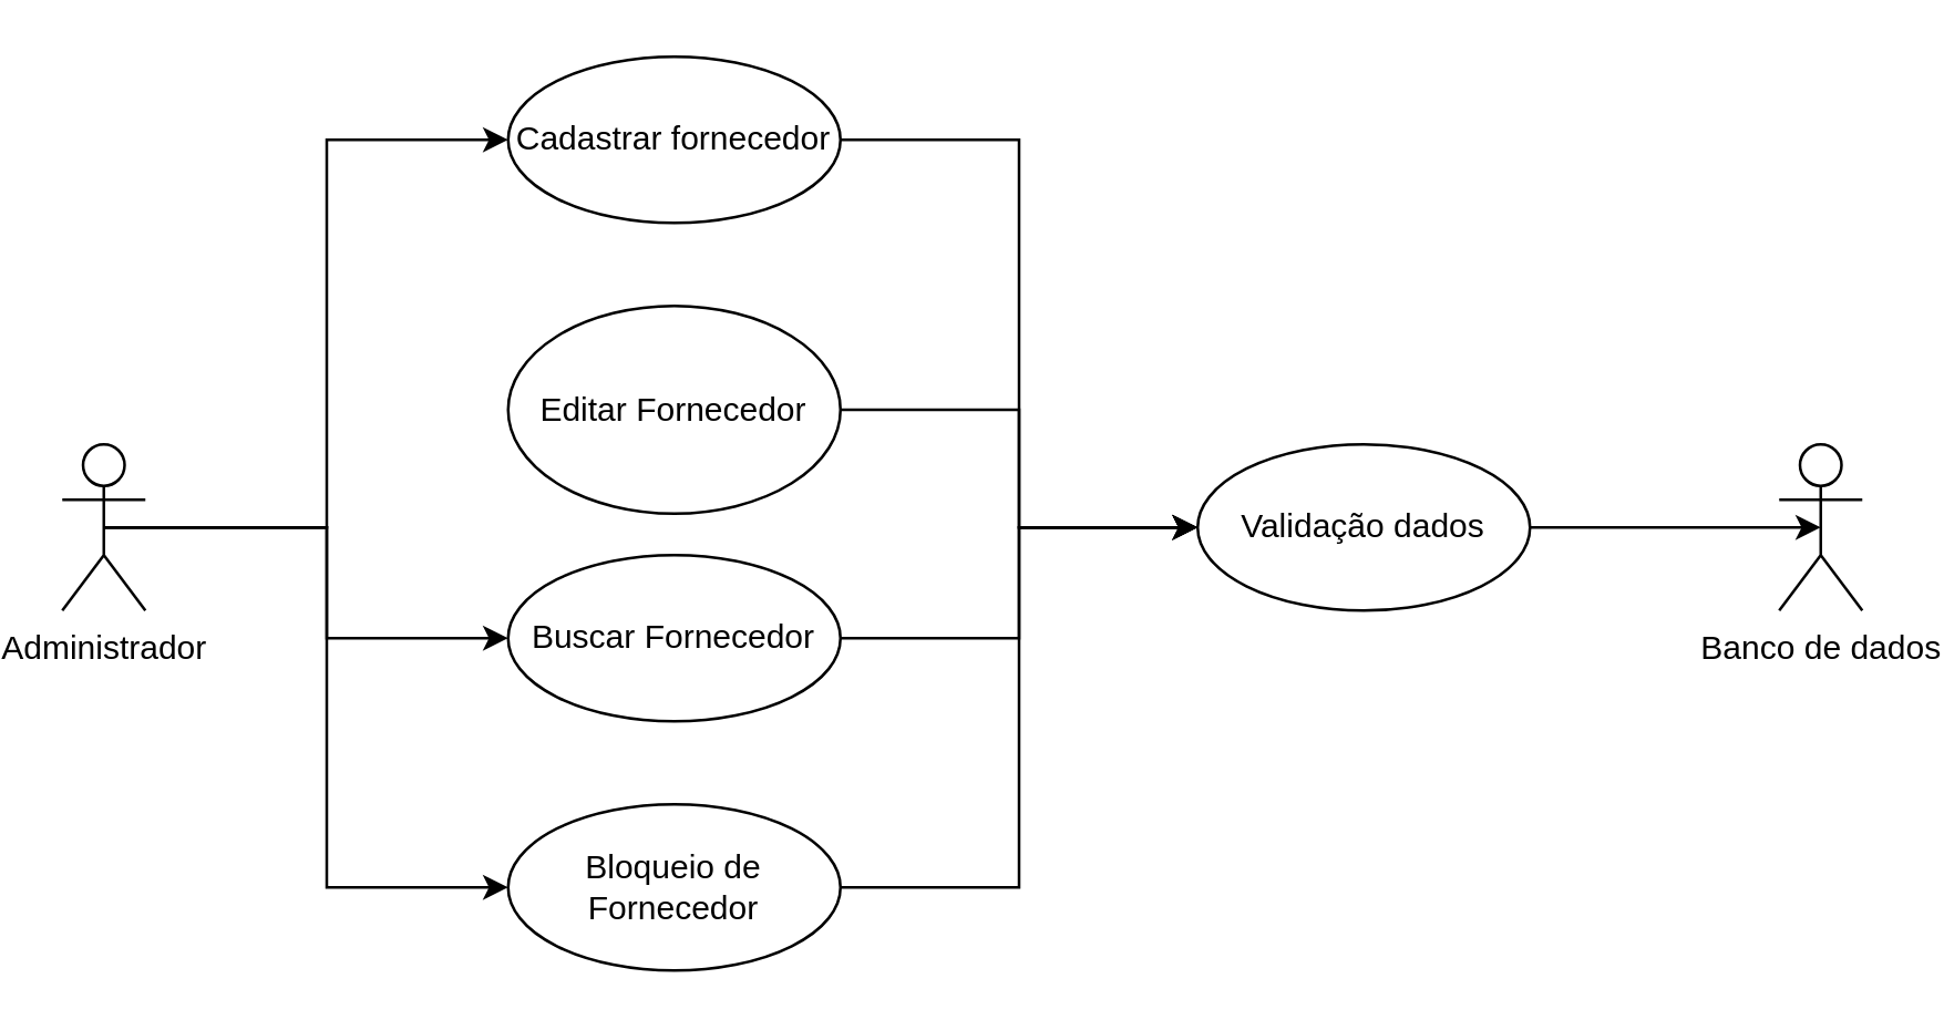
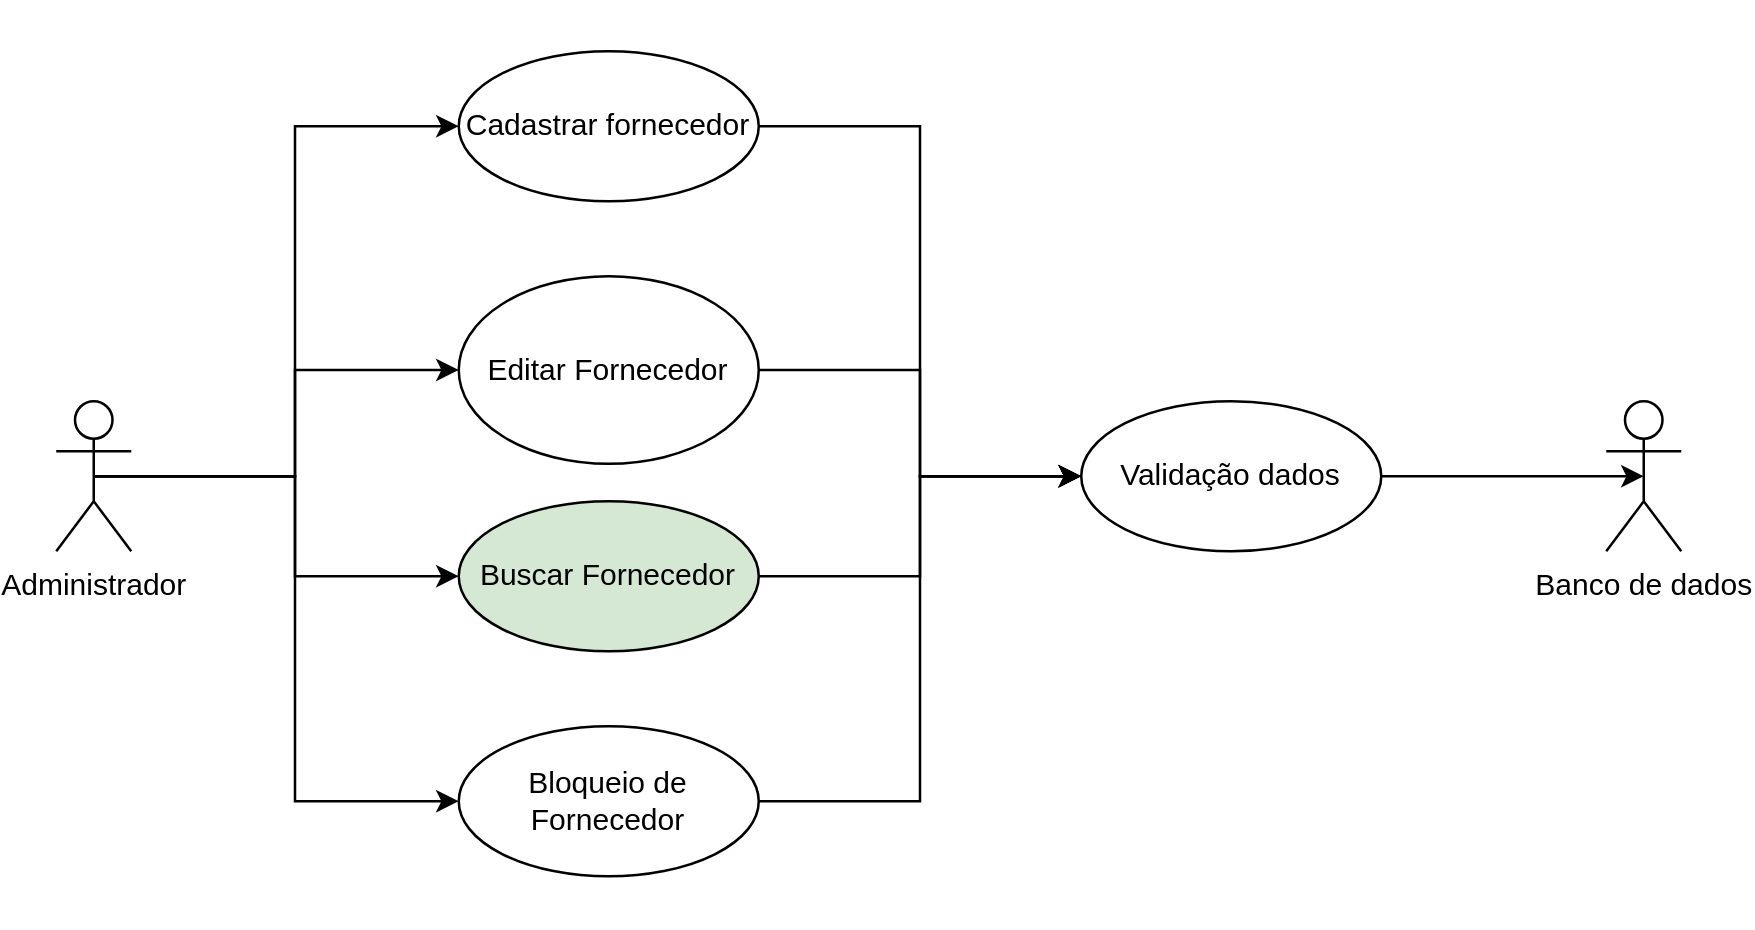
  <mxCell id="0" />
  <mxCell id="1" parent="0" />
  <mxCell id="2" style="edgeStyle=orthogonalEdgeStyle;rounded=0;orthogonalLoop=1;jettySize=auto;html=1;exitX=0.5;exitY=0.5;exitDx=0;exitDy=0;exitPerimeter=0;entryX=0;entryY=0.5;entryDx=0;entryDy=0;" edge="1" parent="1" source="6" target="8"><mxGeometry relative="1" as="geometry" /></mxCell>
+ <mxCell id="3" style="edgeStyle=orthogonalEdgeStyle;rounded=0;orthogonalLoop=1;jettySize=auto;html=1;exitX=0.5;exitY=0.5;exitDx=0;exitDy=0;exitPerimeter=0;" edge="1" parent="1" source="6" target="10"><mxGeometry relative="1" as="geometry" /></mxCell>
  <mxCell id="4" style="edgeStyle=orthogonalEdgeStyle;rounded=0;orthogonalLoop=1;jettySize=auto;html=1;exitX=0.5;exitY=0.5;exitDx=0;exitDy=0;exitPerimeter=0;entryX=0;entryY=0.5;entryDx=0;entryDy=0;" edge="1" parent="1" source="6" target="12"><mxGeometry relative="1" as="geometry" /></mxCell>
  <mxCell id="5" style="edgeStyle=orthogonalEdgeStyle;rounded=0;orthogonalLoop=1;jettySize=auto;html=1;exitX=0.5;exitY=0.5;exitDx=0;exitDy=0;exitPerimeter=0;entryX=0;entryY=0.5;entryDx=0;entryDy=0;" edge="1" parent="1" source="6" target="14"><mxGeometry relative="1" as="geometry" /></mxCell>
  <mxCell id="6" value="Administrador" style="shape=umlActor;verticalLabelPosition=bottom;verticalAlign=top;html=1;outlineConnect=0;" vertex="1" parent="1"><mxGeometry x="20" y="160" width="30" height="60" as="geometry" /></mxCell>
  <mxCell id="7" style="edgeStyle=orthogonalEdgeStyle;rounded=0;orthogonalLoop=1;jettySize=auto;html=1;exitX=1;exitY=0.5;exitDx=0;exitDy=0;entryX=0;entryY=0.5;entryDx=0;entryDy=0;" edge="1" parent="1" source="8" target="15"><mxGeometry relative="1" as="geometry" /></mxCell>
  <mxCell id="8" value="Cadastrar fornecedor" style="ellipse;whiteSpace=wrap;html=1;" vertex="1" parent="1"><mxGeometry x="181" y="20" width="120" height="60" as="geometry" /></mxCell>
  <mxCell id="9" style="edgeStyle=orthogonalEdgeStyle;rounded=0;orthogonalLoop=1;jettySize=auto;html=1;exitX=1;exitY=0.5;exitDx=0;exitDy=0;entryX=0;entryY=0.5;entryDx=0;entryDy=0;" edge="1" parent="1" source="10" target="15"><mxGeometry relative="1" as="geometry" /></mxCell>
  <mxCell id="10" value="Editar Fornecedor" style="ellipse;whiteSpace=wrap;html=1;" vertex="1" parent="1"><mxGeometry x="181" y="110" width="120" height="75" as="geometry" /></mxCell>
  <mxCell id="11" style="edgeStyle=orthogonalEdgeStyle;rounded=0;orthogonalLoop=1;jettySize=auto;html=1;exitX=1;exitY=0.5;exitDx=0;exitDy=0;entryX=0;entryY=0.5;entryDx=0;entryDy=0;" edge="1" parent="1" source="12" target="15"><mxGeometry relative="1" as="geometry" /></mxCell>
- <mxCell id="12" value="Buscar Fornecedor" style="ellipse;whiteSpace=wrap;html=1;" vertex="1" parent="1"><mxGeometry x="181" y="200" width="120" height="60" as="geometry" /></mxCell>
+ <mxCell id="12" value="Buscar Fornecedor" style="ellipse;whiteSpace=wrap;html=1;fillColor=#d5e8d4;" vertex="1" parent="1"><mxGeometry x="181" y="200" width="120" height="60" as="geometry" /></mxCell>
  <mxCell id="13" style="edgeStyle=orthogonalEdgeStyle;rounded=0;orthogonalLoop=1;jettySize=auto;html=1;exitX=1;exitY=0.5;exitDx=0;exitDy=0;entryX=0;entryY=0.5;entryDx=0;entryDy=0;" edge="1" parent="1" source="14" target="15"><mxGeometry relative="1" as="geometry" /></mxCell>
  <mxCell id="14" value="Bloqueio de Fornecedor" style="ellipse;whiteSpace=wrap;html=1;" vertex="1" parent="1"><mxGeometry x="181" y="290" width="120" height="60" as="geometry" /></mxCell>
  <mxCell id="15" value="Validação&amp;nbsp;&lt;span style=&quot;background-color: initial;&quot;&gt;dados&lt;/span&gt;" style="ellipse;whiteSpace=wrap;html=1;" vertex="1" parent="1"><mxGeometry x="430" y="160" width="120" height="60" as="geometry" /></mxCell>
  <mxCell id="16" value="Banco de dados&lt;div&gt;&lt;br&gt;&lt;/div&gt;" style="shape=umlActor;verticalLabelPosition=bottom;verticalAlign=top;html=1;outlineConnect=0;" vertex="1" parent="1"><mxGeometry x="640" y="160" width="30" height="60" as="geometry" /></mxCell>
  <mxCell id="17" style="edgeStyle=orthogonalEdgeStyle;rounded=0;orthogonalLoop=1;jettySize=auto;html=1;exitX=1;exitY=0.5;exitDx=0;exitDy=0;entryX=0.5;entryY=0.5;entryDx=0;entryDy=0;entryPerimeter=0;" edge="1" parent="1" source="15" target="16"><mxGeometry relative="1" as="geometry" /></mxCell>
